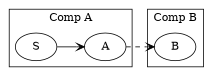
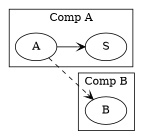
  digraph {
    rankdir=LR
    edge [arrowhead=vee]
    A
    S
    B
    subgraph cluster_1 {
      label="Comp A"
      A
      S
    }
    subgraph cluster_2 {
      label="Comp B"
      B
    }
-   S -> A
+   A -> S
    A -> B [style=dashed]
  }
